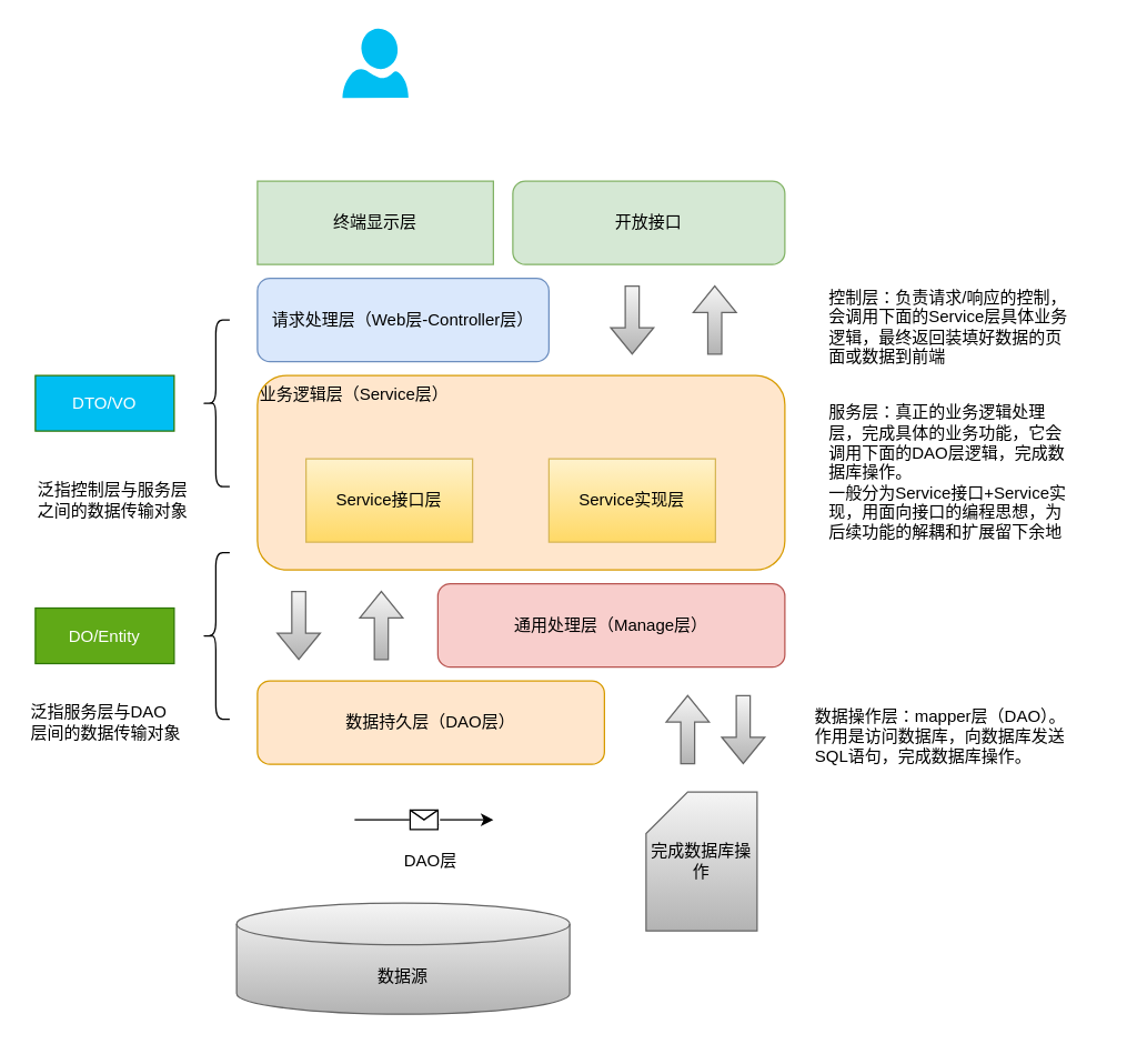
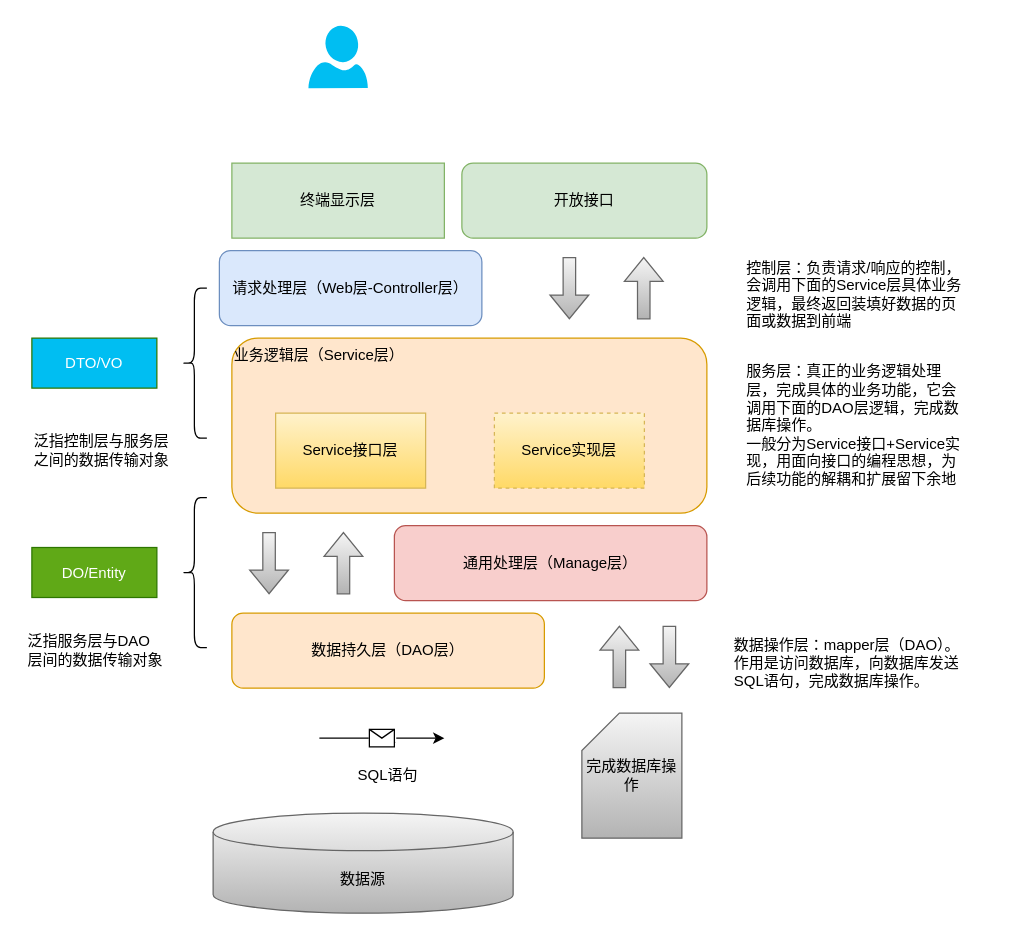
  <mxCell id="0" />
  <mxCell id="1" parent="0" />
  <mxCell id="2" value="终端显示层" style="whiteSpace=wrap;html=1;fillColor=#d5e8d4;strokeColor=#82b366;rounded=0;" parent="1" vertex="1"><mxGeometry x="185" y="130" width="170" height="60" as="geometry" /></mxCell>
  <mxCell id="3" value="开放接口" style="rounded=1;whiteSpace=wrap;html=1;fillColor=#d5e8d4;strokeColor=#82b366;" parent="1" vertex="1"><mxGeometry x="369" y="130" width="196" height="60" as="geometry" /></mxCell>
- <mxCell id="4" value="请求处理层（Web层-Controller层）" style="rounded=1;whiteSpace=wrap;html=1;fillColor=#dae8fc;strokeColor=#6c8ebf;" parent="1" vertex="1"><mxGeometry x="185" y="200" width="210" height="60" as="geometry" /></mxCell>
+ <mxCell id="4" value="请求处理层（Web层-Controller层）" style="rounded=1;whiteSpace=wrap;html=1;fillColor=#dae8fc;strokeColor=#6c8ebf;" parent="1" vertex="1"><mxGeometry x="175" y="200" width="210" height="60" as="geometry" /></mxCell>
  <mxCell id="5" value="业务逻辑层（Service层）" style="rounded=1;whiteSpace=wrap;html=1;fillColor=#ffe6cc;strokeColor=#d79b00;verticalAlign=top;align=left;" parent="1" vertex="1"><mxGeometry x="185" y="270" width="380" height="140" as="geometry" /></mxCell>
  <mxCell id="6" value="通用处理层（Manage层）" style="rounded=1;whiteSpace=wrap;html=1;fillColor=#f8cecc;strokeColor=#b85450;" parent="1" vertex="1"><mxGeometry x="315" y="420" width="250" height="60" as="geometry" /></mxCell>
  <mxCell id="7" value="数据持久层（DAO层）" style="rounded=1;whiteSpace=wrap;html=1;fillColor=#ffe6cc;strokeColor=#d79b00;" parent="1" vertex="1"><mxGeometry x="185" y="490" width="250" height="60" as="geometry" /></mxCell>
  <mxCell id="8" value="数据源" style="shape=cylinder3;whiteSpace=wrap;html=1;boundedLbl=1;backgroundOutline=1;size=15;fillColor=#f5f5f5;gradientColor=#b3b3b3;strokeColor=#666666;" parent="1" vertex="1"><mxGeometry x="170" y="650" width="240" height="80" as="geometry" /></mxCell>
  <mxCell id="9" value="完成数据库操作" style="shape=card;whiteSpace=wrap;html=1;fillColor=#f5f5f5;gradientColor=#b3b3b3;strokeColor=#666666;" parent="1" vertex="1"><mxGeometry x="465" y="570" width="80" height="100" as="geometry" /></mxCell>
  <mxCell id="10" value="" style="shape=flexArrow;endArrow=classic;html=1;rounded=0;fillColor=#f5f5f5;gradientColor=#b3b3b3;strokeColor=#666666;" parent="1" edge="1"><mxGeometry width="50" height="50" relative="1" as="geometry"><mxPoint x="495" y="550" as="sourcePoint" /><mxPoint x="495" y="500" as="targetPoint" /></mxGeometry></mxCell>
  <mxCell id="11" value="" style="shape=flexArrow;endArrow=classic;html=1;rounded=0;fillColor=#f5f5f5;gradientColor=#b3b3b3;strokeColor=#666666;" parent="1" edge="1"><mxGeometry width="50" height="50" relative="1" as="geometry"><mxPoint x="535" y="500" as="sourcePoint" /><mxPoint x="535" y="550" as="targetPoint" /></mxGeometry></mxCell>
  <mxCell id="12" value="" style="shape=flexArrow;endArrow=classic;html=1;rounded=0;fillColor=#f5f5f5;gradientColor=#b3b3b3;strokeColor=#666666;" parent="1" edge="1"><mxGeometry width="50" height="50" relative="1" as="geometry"><mxPoint x="274.25" y="475" as="sourcePoint" /><mxPoint x="274.25" y="425" as="targetPoint" /></mxGeometry></mxCell>
  <mxCell id="13" value="" style="shape=flexArrow;endArrow=classic;html=1;rounded=0;fillColor=#f5f5f5;gradientColor=#b3b3b3;strokeColor=#666666;" parent="1" edge="1"><mxGeometry width="50" height="50" relative="1" as="geometry"><mxPoint x="214.75" y="425" as="sourcePoint" /><mxPoint x="214.75" y="475" as="targetPoint" /></mxGeometry></mxCell>
  <mxCell id="14" value="" style="shape=flexArrow;endArrow=classic;html=1;rounded=0;fillColor=#f5f5f5;gradientColor=#b3b3b3;strokeColor=#666666;" parent="1" edge="1"><mxGeometry width="50" height="50" relative="1" as="geometry"><mxPoint x="514.5" y="255" as="sourcePoint" /><mxPoint x="514.5" y="205" as="targetPoint" /></mxGeometry></mxCell>
  <mxCell id="15" value="" style="shape=flexArrow;endArrow=classic;html=1;rounded=0;fillColor=#f5f5f5;gradientColor=#b3b3b3;strokeColor=#666666;" parent="1" edge="1"><mxGeometry width="50" height="50" relative="1" as="geometry"><mxPoint x="455" y="205" as="sourcePoint" /><mxPoint x="455" y="255" as="targetPoint" /></mxGeometry></mxCell>
  <mxCell id="16" value="" style="verticalLabelPosition=bottom;html=1;verticalAlign=top;align=center;strokeColor=none;fillColor=#00BEF2;shape=mxgraph.azure.user;" parent="1" vertex="1"><mxGeometry x="246.25" y="20" width="47.5" height="50" as="geometry" /></mxCell>
  <mxCell id="17" value="控制层：负责请求/响应的控制，会调用下面的Service层具体业务逻辑，最终返回装填好数据的页面或数据到前端" style="text;html=1;strokeColor=none;fillColor=none;align=left;verticalAlign=middle;whiteSpace=wrap;rounded=0;" parent="1" vertex="1"><mxGeometry x="595" y="200" width="180" height="70" as="geometry" /></mxCell>
  <mxCell id="18" value="服务层：真正的业务逻辑处理层，完成具体的业务功能，它会调用下面的DAO层逻辑，完成数据库操作。&lt;br&gt;一般分为Service接口+Service实现，用面向接口的编程思想，为后续功能的解耦和扩展留下余地" style="text;html=1;strokeColor=none;fillColor=none;align=left;verticalAlign=middle;whiteSpace=wrap;rounded=0;" parent="1" vertex="1"><mxGeometry x="595" y="282.5" width="180" height="115" as="geometry" /></mxCell>
  <mxCell id="19" value="数据操作层：mapper层（DAO）。&lt;br&gt;作用是访问数据库，向数据库发送SQL语句，完成数据库操作。" style="text;html=1;strokeColor=none;fillColor=none;align=left;verticalAlign=middle;whiteSpace=wrap;rounded=0;" parent="1" vertex="1"><mxGeometry x="585" y="500" width="205" height="60" as="geometry" /></mxCell>
  <mxCell id="20" value="SQL" style="endArrow=classic;html=1;rounded=0;" parent="1" edge="1"><mxGeometry relative="1" as="geometry"><mxPoint x="255" y="590" as="sourcePoint" /><mxPoint x="355" y="590" as="targetPoint" /></mxGeometry></mxCell>
  <mxCell id="21" value="" style="shape=message;html=1;outlineConnect=0;" parent="20" vertex="1"><mxGeometry width="20" height="14" relative="1" as="geometry"><mxPoint x="-10" y="-7" as="offset" /></mxGeometry></mxCell>
- <mxCell id="22" value="DAO层" style="text;html=1;strokeColor=none;fillColor=none;align=center;verticalAlign=middle;whiteSpace=wrap;rounded=0;" parent="1" vertex="1"><mxGeometry x="280" y="605" width="60" height="30" as="geometry" /></mxCell>
+ <mxCell id="22" value="SQL语句" style="text;html=1;strokeColor=none;fillColor=none;align=center;verticalAlign=middle;whiteSpace=wrap;rounded=0;" parent="1" vertex="1"><mxGeometry x="280" y="605" width="60" height="30" as="geometry" /></mxCell>
  <mxCell id="23" value="" style="shape=curlyBracket;whiteSpace=wrap;html=1;rounded=1;" parent="1" vertex="1"><mxGeometry x="145" y="230" width="20" height="120" as="geometry" /></mxCell>
  <mxCell id="24" value="Service接口层" style="rounded=0;whiteSpace=wrap;html=1;fillColor=#fff2cc;gradientColor=#ffd966;strokeColor=#d6b656;" parent="1" vertex="1"><mxGeometry x="220" y="330" width="120" height="60" as="geometry" /></mxCell>
- <mxCell id="25" value="Service实现层" style="rounded=0;whiteSpace=wrap;html=1;fillColor=#fff2cc;gradientColor=#ffd966;strokeColor=#d6b656;" parent="1" vertex="1"><mxGeometry x="395" y="330" width="120" height="60" as="geometry" /></mxCell>
+ <mxCell id="25" value="Service实现层" style="rounded=0;whiteSpace=wrap;html=1;fillColor=#fff2cc;gradientColor=#ffd966;strokeColor=#d6b656;dashed=1;" parent="1" vertex="1"><mxGeometry x="395" y="330" width="120" height="60" as="geometry" /></mxCell>
  <mxCell id="26" value="DTO/VO" style="rounded=0;whiteSpace=wrap;html=1;fillColor=#00bef2;strokeColor=#2D7600;fontColor=#ffffff;" parent="1" vertex="1"><mxGeometry x="25" y="270" width="100" height="40" as="geometry" /></mxCell>
  <mxCell id="27" value="泛指控制层与服务层之间的数据传输对象" style="text;html=1;strokeColor=none;fillColor=none;align=left;verticalAlign=middle;whiteSpace=wrap;rounded=0;" parent="1" vertex="1"><mxGeometry x="25" y="325" width="110" height="70" as="geometry" /></mxCell>
  <mxCell id="28" value="" style="shape=curlyBracket;whiteSpace=wrap;html=1;rounded=1;" parent="1" vertex="1"><mxGeometry x="145" y="397.5" width="20" height="120" as="geometry" /></mxCell>
  <mxCell id="29" value="DO/Entity" style="rounded=0;whiteSpace=wrap;html=1;fillColor=#60a917;strokeColor=#2D7600;fontColor=#ffffff;" parent="1" vertex="1"><mxGeometry x="25" y="437.5" width="100" height="40" as="geometry" /></mxCell>
  <mxCell id="30" value="泛指服务层与DAO层间的数据传输对象" style="text;html=1;strokeColor=none;fillColor=none;align=left;verticalAlign=middle;whiteSpace=wrap;rounded=0;" parent="1" vertex="1"><mxGeometry x="20" y="485" width="110" height="70" as="geometry" /></mxCell>
